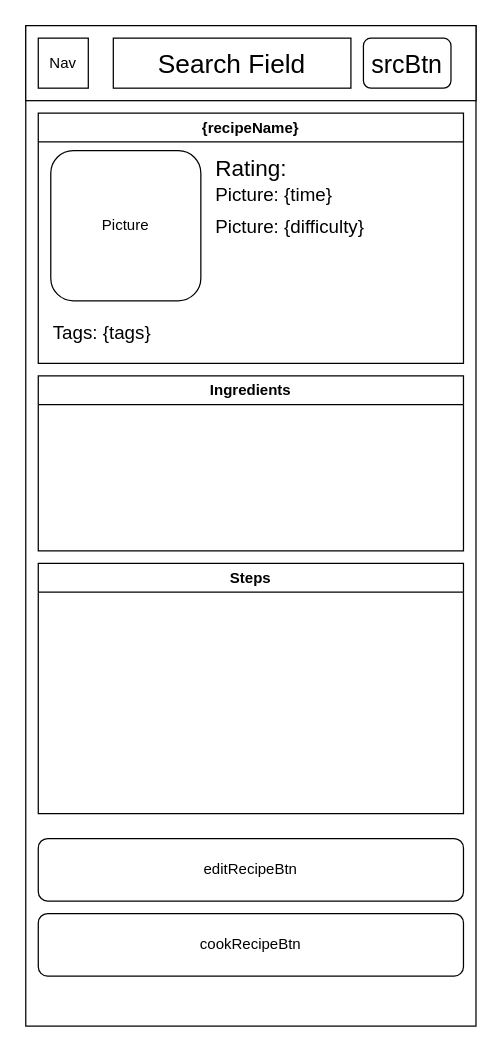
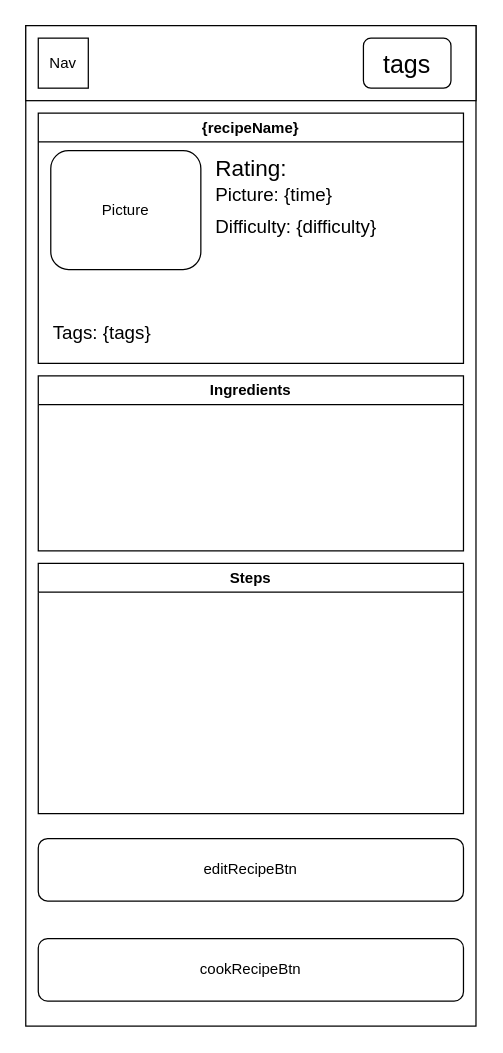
  <mxCell id="0" />
  <mxCell id="1" parent="0" />
  <mxCell id="2" value="" style="rounded=0;whiteSpace=wrap;html=1;" vertex="1" parent="1"><mxGeometry x="20" y="20" width="360" height="800" as="geometry" /></mxCell>
  <mxCell id="3" value="" style="rounded=0;whiteSpace=wrap;html=1;" vertex="1" parent="1"><mxGeometry x="20" y="20" width="360" height="60" as="geometry" /></mxCell>
  <mxCell id="4" value="editRecipeBtn" style="rounded=1;whiteSpace=wrap;html=1;" vertex="1" parent="1"><mxGeometry x="30" y="670" width="340" height="50" as="geometry" /></mxCell>
  <mxCell id="5" value="Nav" style="rounded=0;whiteSpace=wrap;html=1;" vertex="1" parent="1"><mxGeometry x="30" y="30" width="40" height="40" as="geometry" /></mxCell>
- <mxCell id="6" value="&lt;font style=&quot;font-size: 21px;&quot;&gt;Search Field&lt;/font&gt;" style="rounded=0;whiteSpace=wrap;html=1;" vertex="1" parent="1"><mxGeometry x="90" y="30" width="190" height="40" as="geometry" /></mxCell>
- <mxCell id="7" value="&lt;font style=&quot;font-size: 20px;&quot;&gt;srcBtn&lt;/font&gt;" style="rounded=1;whiteSpace=wrap;html=1;" vertex="1" parent="1"><mxGeometry x="290" y="30" width="70" height="40" as="geometry" /></mxCell>
- <mxCell id="8" value="cookRecipeBtn" style="rounded=1;whiteSpace=wrap;html=1;" vertex="1" parent="1"><mxGeometry x="30" y="730" width="340" height="50" as="geometry" /></mxCell>
+ <mxCell id="7" value="&lt;font style=&quot;font-size: 20px;&quot;&gt;tags&lt;/font&gt;" style="rounded=1;whiteSpace=wrap;html=1;" vertex="1" parent="1"><mxGeometry x="290" y="30" width="70" height="40" as="geometry" /></mxCell>
+ <mxCell id="8" value="cookRecipeBtn" style="rounded=1;whiteSpace=wrap;html=1;" vertex="1" parent="1"><mxGeometry x="30" y="750" width="340" height="50" as="geometry" /></mxCell>
  <mxCell id="9" value="{recipeName}" style="swimlane;whiteSpace=wrap;html=1;" vertex="1" parent="1"><mxGeometry x="30" y="90" width="340" height="200" as="geometry" /></mxCell>
- <mxCell id="10" value="Picture" style="rounded=1;whiteSpace=wrap;html=1;" vertex="1" parent="9"><mxGeometry x="10" y="30" width="120" height="120" as="geometry" /></mxCell>
+ <mxCell id="10" value="Picture" style="rounded=1;whiteSpace=wrap;html=1;" vertex="1" parent="9"><mxGeometry x="10" y="30" width="120" height="95" as="geometry" /></mxCell>
  <mxCell id="11" value="Rating:" style="text;html=1;align=left;verticalAlign=middle;whiteSpace=wrap;rounded=0;fontSize=18;" vertex="1" parent="9"><mxGeometry x="140" y="30" width="70" height="30" as="geometry" /></mxCell>
- <mxCell id="12" value="&lt;font style=&quot;font-size: 15px;&quot;&gt;Picture: {difficulty}&lt;/font&gt;" style="text;html=1;align=left;verticalAlign=middle;whiteSpace=wrap;rounded=0;fontSize=18;" vertex="1" parent="9"><mxGeometry x="140" y="75" width="140" height="30" as="geometry" /></mxCell>
+ <mxCell id="12" value="&lt;font style=&quot;font-size: 15px;&quot;&gt;Difficulty: {difficulty}&lt;/font&gt;" style="text;html=1;align=left;verticalAlign=middle;whiteSpace=wrap;rounded=0;fontSize=18;" vertex="1" parent="9"><mxGeometry x="140" y="75" width="140" height="30" as="geometry" /></mxCell>
  <mxCell id="13" value="&lt;span style=&quot;font-size: 15px;&quot;&gt;Tags: {tags}&lt;/span&gt;" style="text;html=1;align=left;verticalAlign=middle;whiteSpace=wrap;rounded=0;fontSize=18;" vertex="1" parent="9"><mxGeometry x="10" y="160" width="90" height="30" as="geometry" /></mxCell>
  <mxCell id="14" value="&lt;font style=&quot;font-size: 15px;&quot;&gt;Picture: {time}&lt;/font&gt;" style="text;html=1;align=left;verticalAlign=middle;whiteSpace=wrap;rounded=0;fontSize=18;" vertex="1" parent="9"><mxGeometry x="140" y="50" width="130" height="30" as="geometry" /></mxCell>
  <mxCell id="15" value="Ingredients" style="swimlane;whiteSpace=wrap;html=1;" vertex="1" parent="1"><mxGeometry x="30" y="300" width="340" height="140" as="geometry" /></mxCell>
  <mxCell id="16" value="Steps" style="swimlane;whiteSpace=wrap;html=1;" vertex="1" parent="1"><mxGeometry x="30" y="450" width="340" height="200" as="geometry" /></mxCell>
